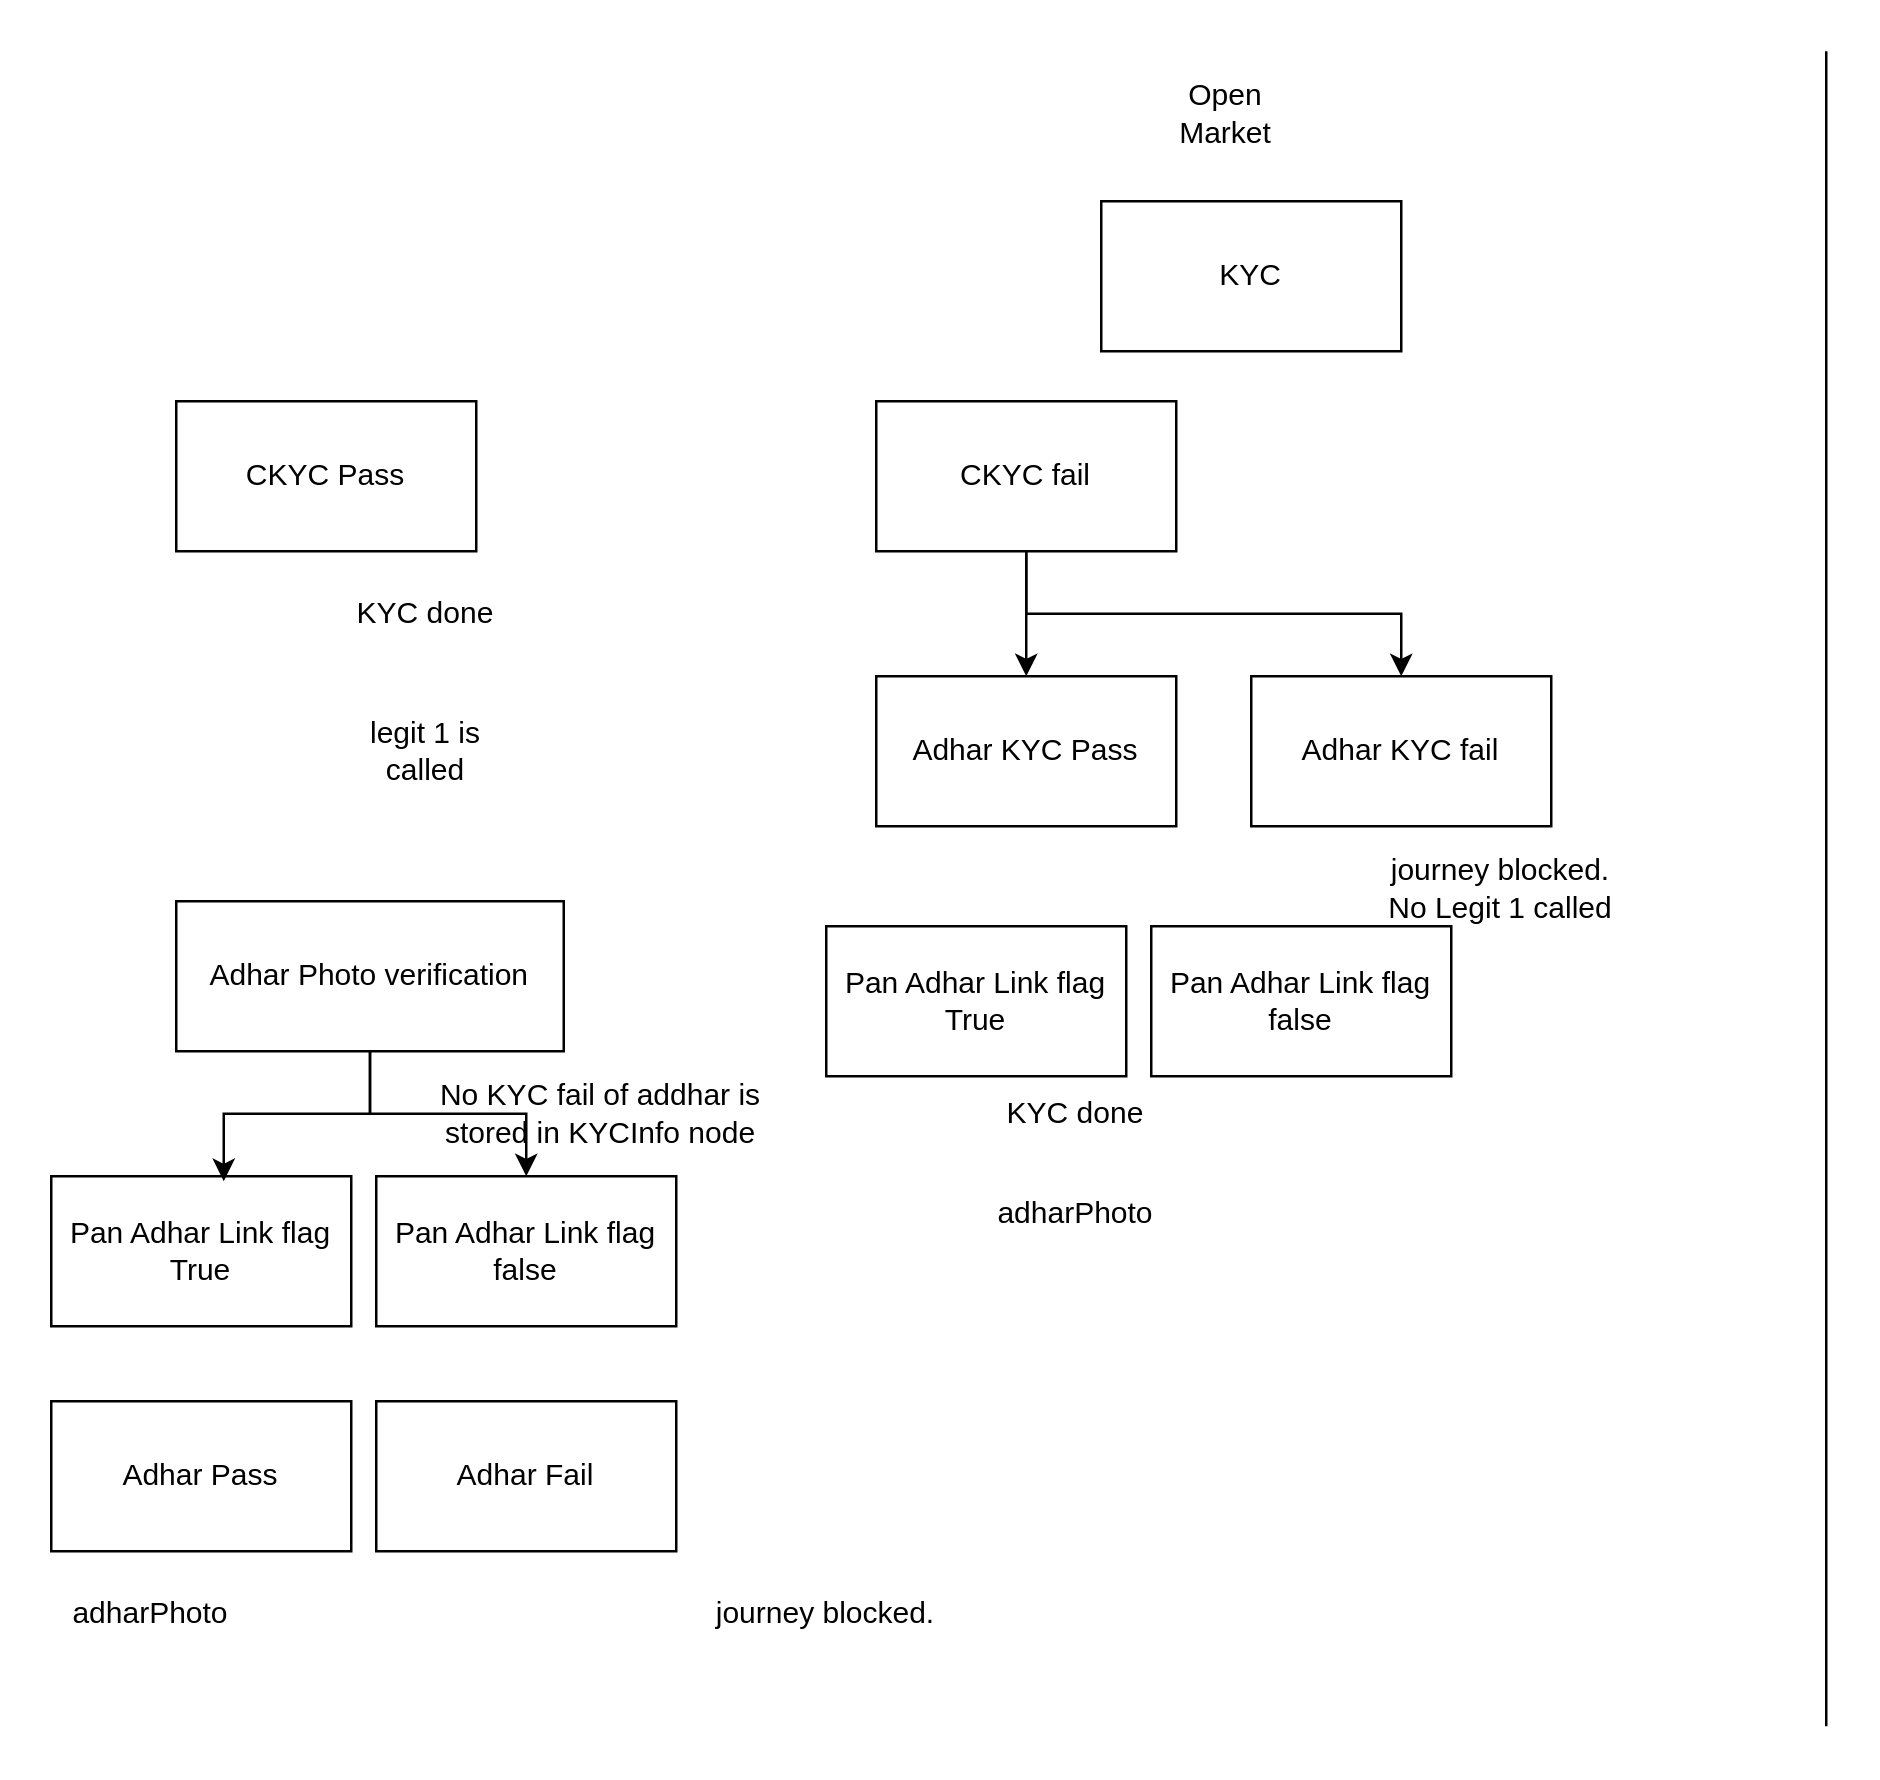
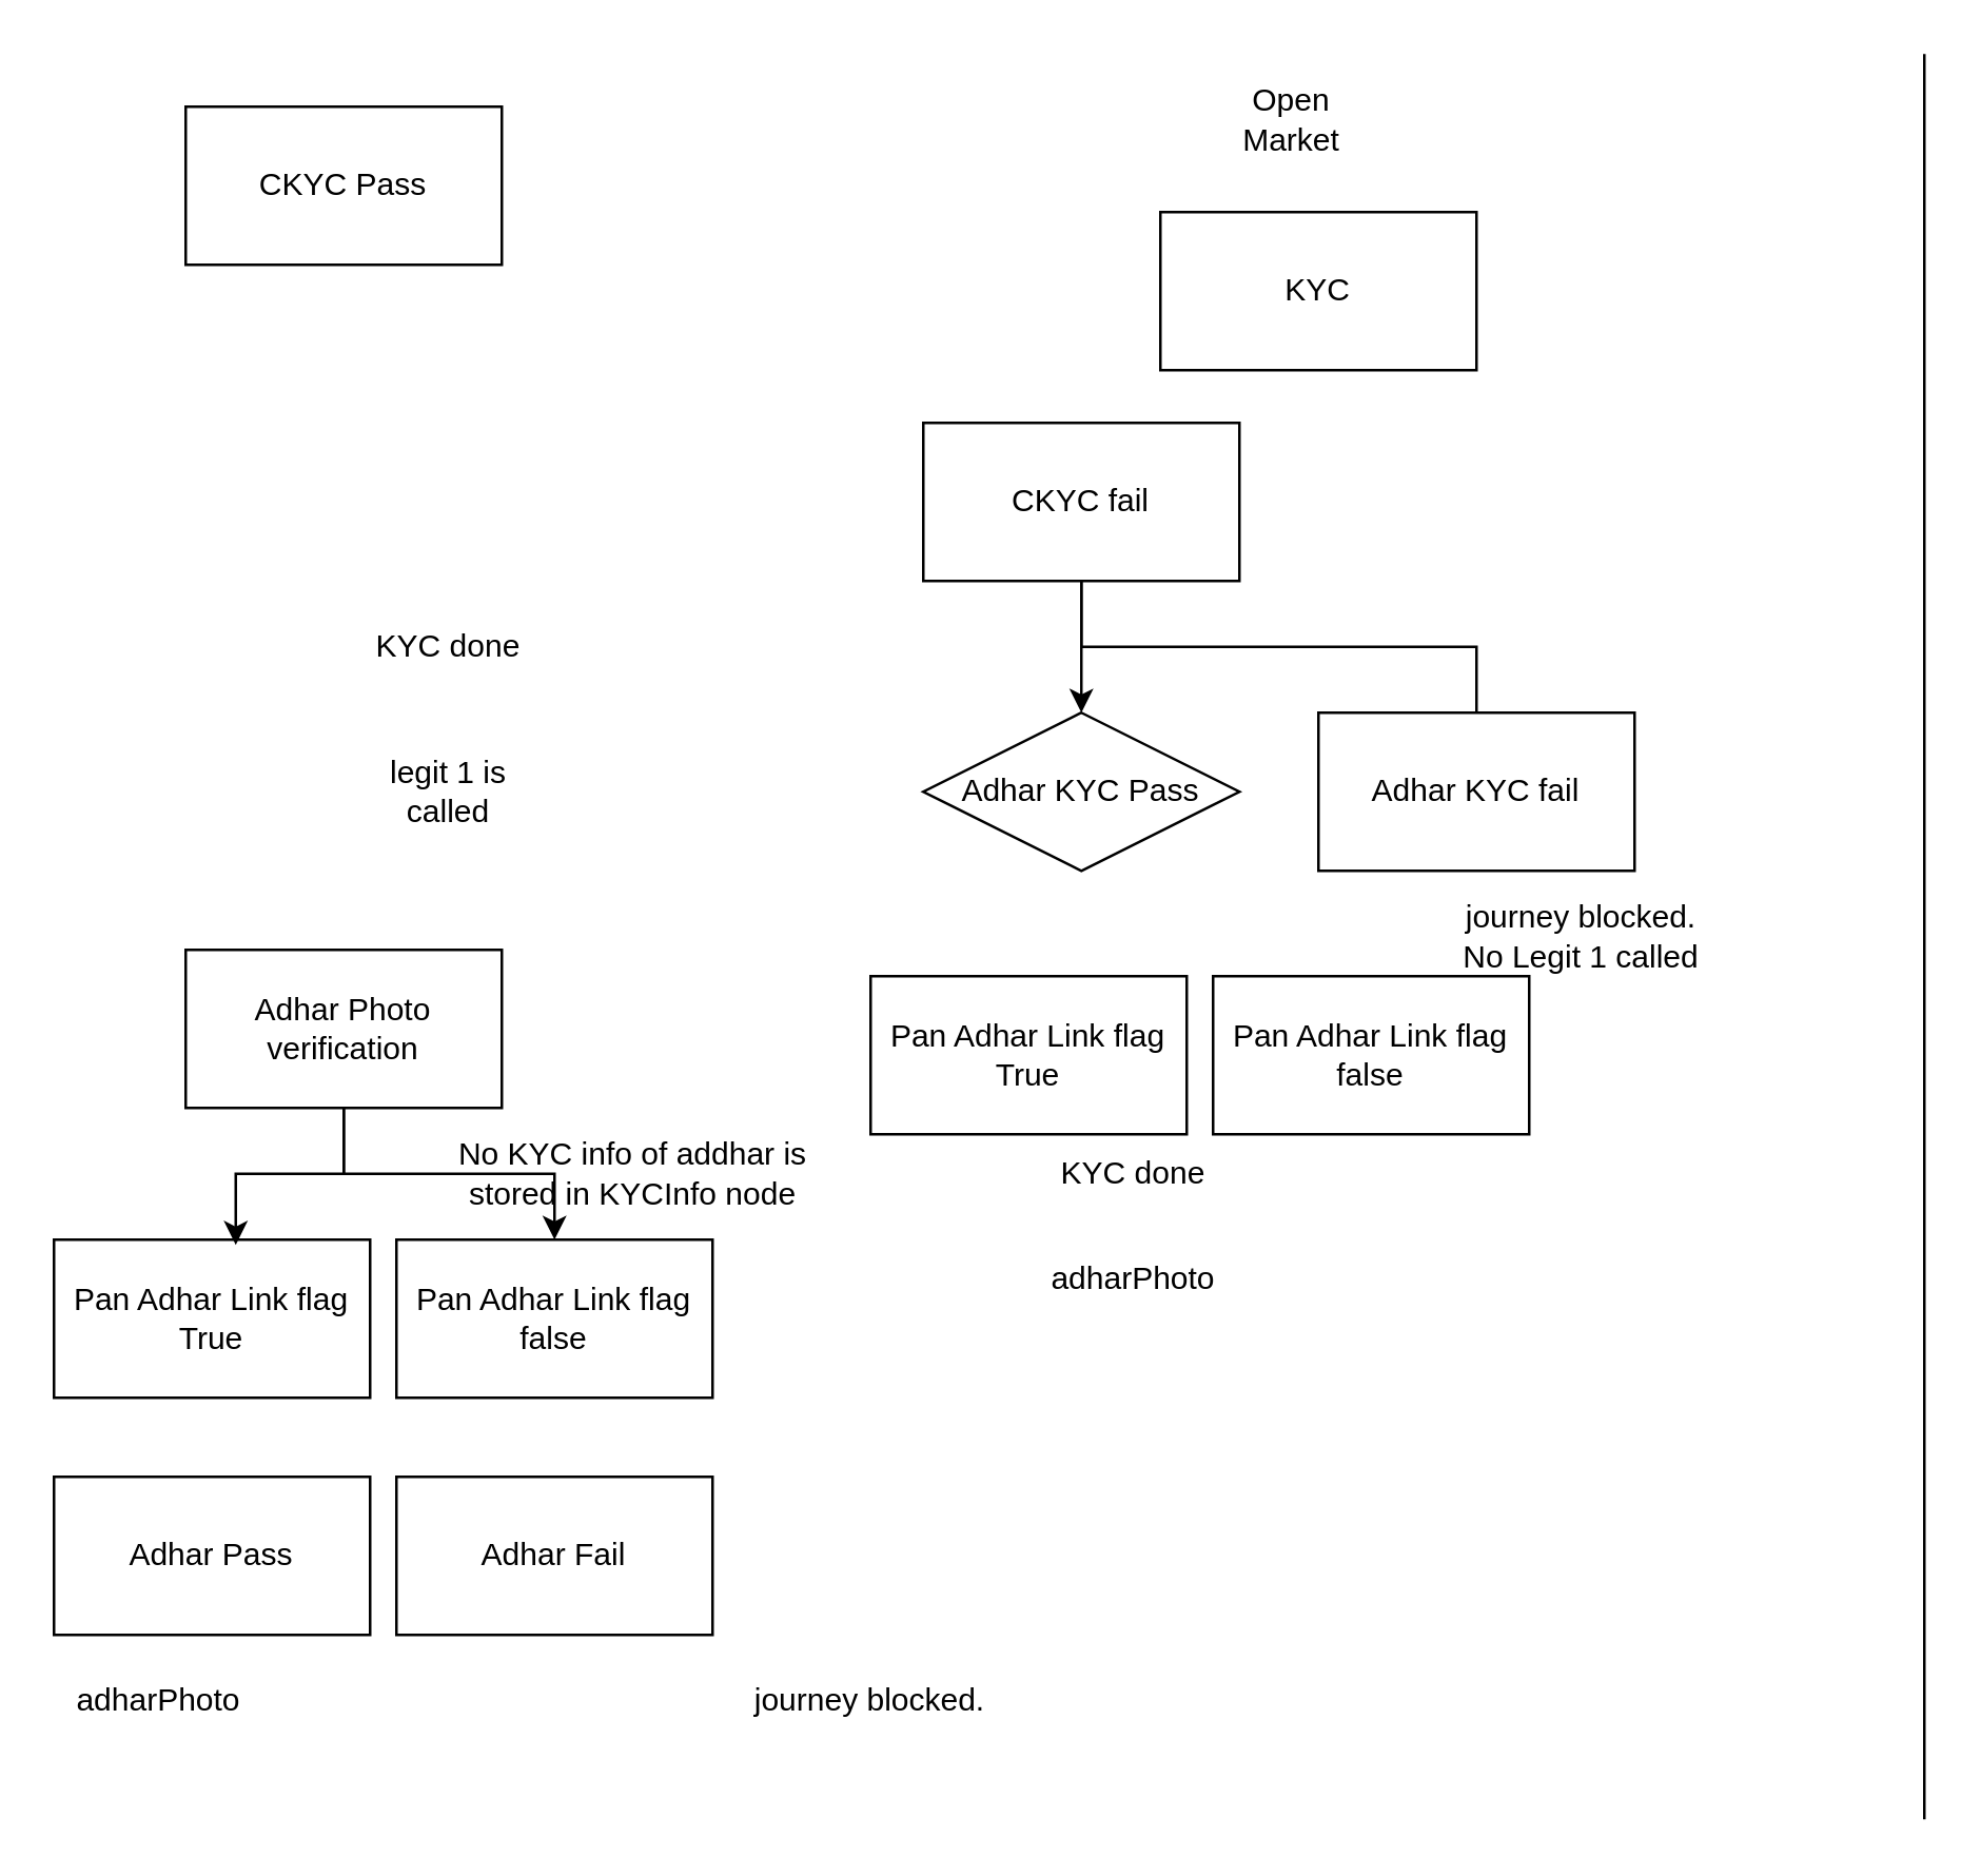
  <mxCell id="0" />
  <mxCell id="1" parent="0" />
  <mxCell id="2" value="KYC" style="rounded=0;whiteSpace=wrap;html=1;" vertex="1" parent="1"><mxGeometry x="440" y="80" width="120" height="60" as="geometry" /></mxCell>
  <mxCell id="3" value="" style="endArrow=none;html=1;rounded=0;" edge="1" parent="1"><mxGeometry width="50" height="50" relative="1" as="geometry"><mxPoint x="730" y="690" as="sourcePoint" /><mxPoint x="730" as="targetPoint" y="20" /></mxGeometry></mxCell>
  <mxCell id="4" value="Open Market" style="text;html=1;strokeColor=none;fillColor=none;align=center;verticalAlign=middle;whiteSpace=wrap;rounded=0;" vertex="1" parent="1"><mxGeometry x="460" y="30" width="60" height="30" as="geometry" /></mxCell>
- <mxCell id="5" value="CKYC Pass" style="rounded=0;whiteSpace=wrap;html=1;" vertex="1" parent="1"><mxGeometry x="70" y="160" width="120" height="60" as="geometry" /></mxCell>
+ <mxCell id="5" value="CKYC Pass" style="rounded=0;whiteSpace=wrap;html=1;" vertex="1" parent="1"><mxGeometry x="70" y="40" width="120" height="60" as="geometry" /></mxCell>
  <mxCell id="6" style="edgeStyle=orthogonalEdgeStyle;rounded=0;orthogonalLoop=1;jettySize=auto;html=1;exitX=0.5;exitY=1;exitDx=0;exitDy=0;entryX=0.5;entryY=0;entryDx=0;entryDy=0;" edge="1" parent="1" source="8" target="11"><mxGeometry relative="1" as="geometry" /></mxCell>
- <mxCell id="7" style="edgeStyle=orthogonalEdgeStyle;rounded=0;orthogonalLoop=1;jettySize=auto;html=1;exitX=0.5;exitY=1;exitDx=0;exitDy=0;entryX=0.5;entryY=0;entryDx=0;entryDy=0;" edge="1" parent="1" source="8" target="15"><mxGeometry relative="1" as="geometry" /></mxCell>
+ <mxCell id="7" style="edgeStyle=orthogonalEdgeStyle;rounded=0;orthogonalLoop=1;jettySize=auto;html=1;exitX=0.5;exitY=1;exitDx=0;exitDy=0;entryX=0.5;entryY=0;entryDx=0;entryDy=0;endArrow=none;" edge="1" parent="1" source="8" target="15"><mxGeometry relative="1" as="geometry" /></mxCell>
  <mxCell id="8" value="CKYC fail" style="rounded=0;whiteSpace=wrap;html=1;" vertex="1" parent="1"><mxGeometry x="350" y="160" width="120" height="60" as="geometry" /></mxCell>
  <mxCell id="9" style="edgeStyle=orthogonalEdgeStyle;rounded=0;orthogonalLoop=1;jettySize=auto;html=1;exitX=0.5;exitY=1;exitDx=0;exitDy=0;entryX=0.5;entryY=0;entryDx=0;entryDy=0;" edge="1" parent="1" source="10" target="20"><mxGeometry relative="1" as="geometry" /></mxCell>
- <mxCell id="10" value="Adhar Photo verification" style="rounded=0;whiteSpace=wrap;html=1;" vertex="1" parent="1"><mxGeometry x="70" y="360" width="155" height="60" as="geometry" /></mxCell>
- <mxCell id="11" value="Adhar KYC Pass" style="rounded=0;whiteSpace=wrap;html=1;" vertex="1" parent="1"><mxGeometry x="350" y="270" width="120" height="60" as="geometry" /></mxCell>
- <mxCell id="12" value="No KYC fail of addhar is stored in KYCInfo node" style="text;html=1;strokeColor=none;fillColor=none;align=center;verticalAlign=middle;whiteSpace=wrap;rounded=0;" vertex="1" parent="1"><mxGeometry x="160" y="430" width="160" height="30" as="geometry" /></mxCell>
+ <mxCell id="10" value="Adhar Photo verification" style="rounded=0;whiteSpace=wrap;html=1;" vertex="1" parent="1"><mxGeometry x="70" y="360" width="120" height="60" as="geometry" /></mxCell>
+ <mxCell id="11" value="Adhar KYC Pass" style="rhombus;whiteSpace=wrap;html=1;" vertex="1" parent="1"><mxGeometry x="350" y="270" width="120" height="60" as="geometry" /></mxCell>
+ <mxCell id="12" value="No KYC info of addhar is stored in KYCInfo node" style="text;html=1;strokeColor=none;fillColor=none;align=center;verticalAlign=middle;whiteSpace=wrap;rounded=0;" vertex="1" parent="1"><mxGeometry x="160" y="430" width="160" height="30" as="geometry" /></mxCell>
  <mxCell id="13" value="KYC done" style="text;html=1;strokeColor=none;fillColor=none;align=center;verticalAlign=middle;whiteSpace=wrap;rounded=0;" vertex="1" parent="1"><mxGeometry x="140" y="230" width="60" height="30" as="geometry" /></mxCell>
  <mxCell id="14" value="KYC done" style="text;html=1;strokeColor=none;fillColor=none;align=center;verticalAlign=middle;whiteSpace=wrap;rounded=0;" vertex="1" parent="1"><mxGeometry x="400" y="430" width="60" height="30" as="geometry" /></mxCell>
  <mxCell id="15" value="Adhar KYC fail" style="rounded=0;whiteSpace=wrap;html=1;" vertex="1" parent="1"><mxGeometry x="500" y="270" width="120" height="60" as="geometry" /></mxCell>
  <mxCell id="16" value="journey blocked. No Legit 1 called" style="text;html=1;strokeColor=none;fillColor=none;align=center;verticalAlign=middle;whiteSpace=wrap;rounded=0;" vertex="1" parent="1"><mxGeometry x="550" y="340" width="100" height="30" as="geometry" /></mxCell>
  <mxCell id="17" value="Adhar Pass" style="rounded=0;whiteSpace=wrap;html=1;" vertex="1" parent="1"><mxGeometry x="20" y="560" width="120" height="60" as="geometry" /></mxCell>
  <mxCell id="18" value="Adhar Fail" style="rounded=0;whiteSpace=wrap;html=1;" vertex="1" parent="1"><mxGeometry x="150" y="560" width="120" height="60" as="geometry" /></mxCell>
  <mxCell id="19" value="Pan Adhar Link flag&lt;br&gt;True" style="rounded=0;whiteSpace=wrap;html=1;" vertex="1" parent="1"><mxGeometry x="20" y="470" width="120" height="60" as="geometry" /></mxCell>
  <mxCell id="20" value="Pan Adhar Link flag&lt;br&gt;false" style="rounded=0;whiteSpace=wrap;html=1;" vertex="1" parent="1"><mxGeometry x="150" y="470" width="120" height="60" as="geometry" /></mxCell>
  <mxCell id="21" value="adharPhoto" style="text;html=1;strokeColor=none;fillColor=none;align=center;verticalAlign=middle;whiteSpace=wrap;rounded=0;" vertex="1" parent="1"><mxGeometry x="400" y="470" width="60" height="30" as="geometry" /></mxCell>
  <mxCell id="22" value="legit 1 is called" style="text;html=1;strokeColor=none;fillColor=none;align=center;verticalAlign=middle;whiteSpace=wrap;rounded=0;" vertex="1" parent="1"><mxGeometry x="140" y="285" width="60" height="30" as="geometry" /></mxCell>
  <mxCell id="23" value="Pan Adhar Link flag&lt;br&gt;True" style="rounded=0;whiteSpace=wrap;html=1;" vertex="1" parent="1"><mxGeometry y="370" width="120" height="60" as="geometry" x="330" /></mxCell>
  <mxCell id="24" value="Pan Adhar Link flag&lt;br&gt;false" style="rounded=0;whiteSpace=wrap;html=1;" vertex="1" parent="1"><mxGeometry x="460" y="370" width="120" height="60" as="geometry" /></mxCell>
  <mxCell id="25" value="journey blocked." style="text;html=1;strokeColor=none;fillColor=none;align=center;verticalAlign=middle;whiteSpace=wrap;rounded=0;" vertex="1" parent="1"><mxGeometry x="280" y="630" width="100" height="30" as="geometry" /></mxCell>
  <mxCell id="26" style="edgeStyle=orthogonalEdgeStyle;rounded=0;orthogonalLoop=1;jettySize=auto;html=1;exitX=0.5;exitY=1;exitDx=0;exitDy=0;entryX=0.575;entryY=0.033;entryDx=0;entryDy=0;entryPerimeter=0;" edge="1" parent="1" source="10" target="19"><mxGeometry relative="1" as="geometry" /></mxCell>
  <mxCell id="27" value="adharPhoto" style="text;html=1;strokeColor=none;fillColor=none;align=center;verticalAlign=middle;whiteSpace=wrap;rounded=0;" vertex="1" parent="1"><mxGeometry x="30" y="630" width="60" height="30" as="geometry" /></mxCell>
